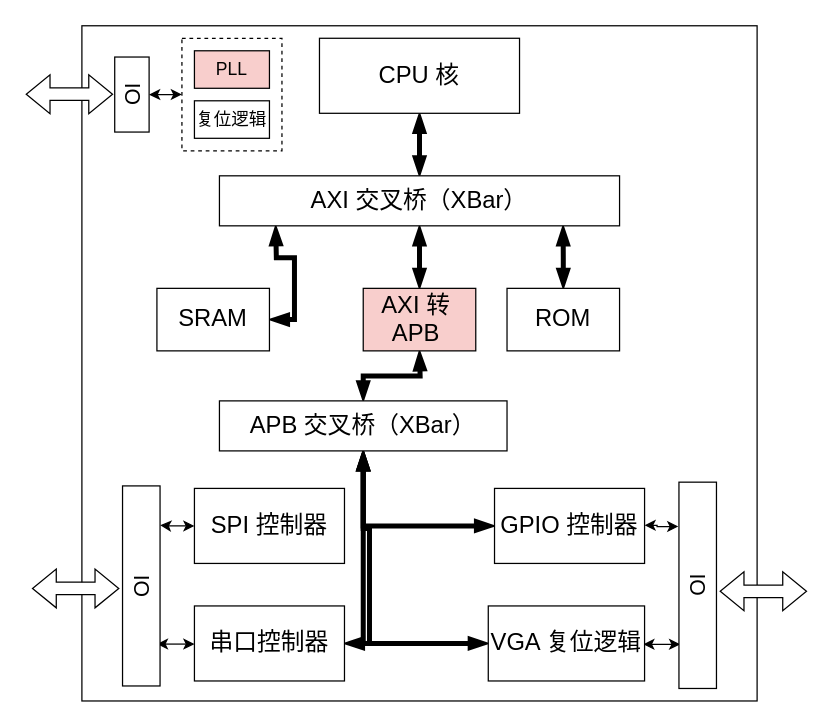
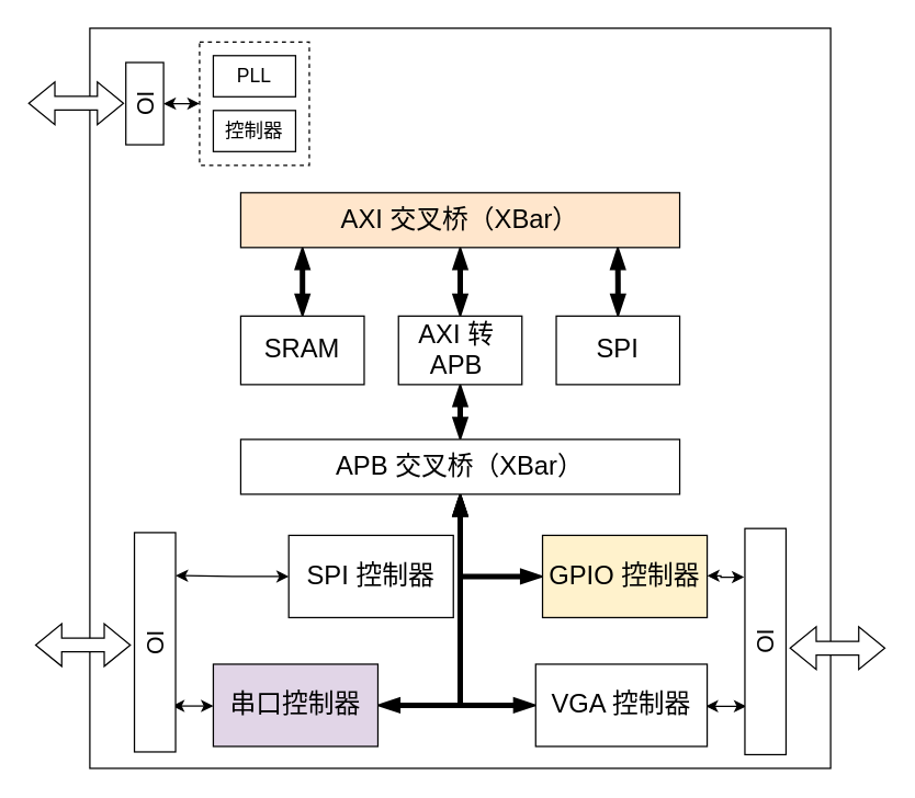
  <mxCell id="0" />
  <mxCell id="1" parent="0" />
  <mxCell id="2" value="" style="rounded=0;whiteSpace=wrap;html=1;connectable=1;editable=0;movable=0;resizable=1;rotatable=1;deletable=1;locked=0;" parent="1" vertex="1"><mxGeometry x="65" y="20" width="540" height="540" as="geometry" /></mxCell>
- <mxCell id="3" style="edgeStyle=orthogonalEdgeStyle;rounded=0;orthogonalLoop=1;jettySize=auto;html=1;entryX=0.5;entryY=1;entryDx=0;entryDy=0;startArrow=blockThin;startFill=1;strokeWidth=4;endArrow=blockThin;endFill=1;" parent="1" source="18" target="19" edge="1"><mxGeometry relative="1" as="geometry" /></mxCell>
  <mxCell id="4" style="edgeStyle=orthogonalEdgeStyle;rounded=0;orthogonalLoop=1;jettySize=auto;html=1;strokeColor=default;strokeWidth=4;align=center;verticalAlign=middle;fontFamily=Helvetica;fontSize=11;fontColor=default;labelBackgroundColor=default;startArrow=blockThin;startFill=1;endArrow=blockThin;endFill=1;" parent="1" source="18" edge="1"><mxGeometry relative="1" as="geometry"><mxPoint x="335" y="230" as="targetPoint" /></mxGeometry></mxCell>
  <mxCell id="5" style="edgeStyle=orthogonalEdgeStyle;rounded=0;orthogonalLoop=1;jettySize=auto;html=1;strokeColor=default;strokeWidth=4;align=center;verticalAlign=middle;fontFamily=Helvetica;fontSize=11;fontColor=default;labelBackgroundColor=default;startArrow=blockThin;startFill=1;endArrow=blockThin;endFill=1;" parent="1" source="6" edge="1"><mxGeometry relative="1" as="geometry"><mxPoint x="220" y="180" as="targetPoint" /></mxGeometry></mxCell>
- <mxCell id="6" value="&lt;font style=&quot;font-size: 19px;&quot;&gt;SRAM&lt;/font&gt;" style="rounded=0;whiteSpace=wrap;html=1;" parent="1" vertex="1"><mxGeometry x="125" y="230" width="90" height="50" as="geometry" /></mxCell>
+ <mxCell id="6" value="&lt;font style=&quot;font-size: 19px;&quot;&gt;SRAM&lt;/font&gt;" style="rounded=0;whiteSpace=wrap;html=1;" parent="1" vertex="1"><mxGeometry x="175" y="230" width="90" height="50" as="geometry" /></mxCell>
  <mxCell id="7" style="edgeStyle=orthogonalEdgeStyle;rounded=0;orthogonalLoop=1;jettySize=auto;html=1;exitX=0.5;exitY=0;exitDx=0;exitDy=0;strokeColor=default;strokeWidth=4;align=center;verticalAlign=middle;fontFamily=Helvetica;fontSize=11;fontColor=default;labelBackgroundColor=default;startArrow=blockThin;startFill=1;endArrow=blockThin;endFill=1;" parent="1" source="8" edge="1"><mxGeometry relative="1" as="geometry"><mxPoint x="449.857" y="180" as="targetPoint" /></mxGeometry></mxCell>
- <mxCell id="8" value="&lt;font style=&quot;font-size: 19px;&quot;&gt;ROM&lt;/font&gt;" style="rounded=0;whiteSpace=wrap;html=1;" parent="1" vertex="1"><mxGeometry x="405" y="230" width="90" height="50" as="geometry" /></mxCell>
+ <mxCell id="8" value="&lt;font style=&quot;font-size: 19px;&quot;&gt;SPI&lt;/font&gt;" style="rounded=0;whiteSpace=wrap;html=1;" parent="1" vertex="1"><mxGeometry x="405" y="230" width="90" height="50" as="geometry" /></mxCell>
  <mxCell id="9" style="edgeStyle=orthogonalEdgeStyle;rounded=0;orthogonalLoop=1;jettySize=auto;html=1;strokeColor=default;strokeWidth=4;align=center;verticalAlign=middle;fontFamily=Helvetica;fontSize=11;fontColor=default;labelBackgroundColor=default;startArrow=blockThin;startFill=1;endArrow=blockThin;endFill=1;" parent="1" source="15" edge="1"><mxGeometry relative="1" as="geometry"><mxPoint x="335" y="280" as="targetPoint" /></mxGeometry></mxCell>
- <mxCell id="10" value="&lt;font style=&quot;font-size: 19px;&quot;&gt;AXI 转&amp;nbsp;&lt;/font&gt;&lt;div&gt;&lt;font style=&quot;font-size: 19px;&quot;&gt;APB&amp;nbsp;&lt;/font&gt;&lt;/div&gt;" style="rounded=0;whiteSpace=wrap;html=1;fillColor=#f8cecc;" parent="1" vertex="1"><mxGeometry x="290" y="230" width="90" height="50" as="geometry" /></mxCell>
+ <mxCell id="10" value="&lt;font style=&quot;font-size: 19px;&quot;&gt;AXI 转&amp;nbsp;&lt;/font&gt;&lt;div&gt;&lt;font style=&quot;font-size: 19px;&quot;&gt;APB&amp;nbsp;&lt;/font&gt;&lt;/div&gt;" style="rounded=0;whiteSpace=wrap;html=1;" parent="1" vertex="1"><mxGeometry x="290" y="230" width="90" height="50" as="geometry" /></mxCell>
  <mxCell id="11" style="edgeStyle=orthogonalEdgeStyle;rounded=0;orthogonalLoop=1;jettySize=auto;html=1;entryX=1;entryY=0.5;entryDx=0;entryDy=0;strokeColor=default;strokeWidth=4;align=center;verticalAlign=middle;fontFamily=Helvetica;fontSize=11;fontColor=default;labelBackgroundColor=default;startArrow=blockThin;startFill=1;endArrow=blockThin;endFill=1;" parent="1" source="15" target="16" edge="1"><mxGeometry relative="1" as="geometry" /></mxCell>
  <mxCell id="12" style="edgeStyle=orthogonalEdgeStyle;rounded=0;orthogonalLoop=1;jettySize=auto;html=1;entryX=0;entryY=0.5;entryDx=0;entryDy=0;strokeColor=default;strokeWidth=4;align=center;verticalAlign=middle;fontFamily=Helvetica;fontSize=11;fontColor=default;labelBackgroundColor=default;startArrow=blockThin;startFill=1;endArrow=blockThin;endFill=1;" parent="1" source="15" target="17" edge="1"><mxGeometry relative="1" as="geometry" /></mxCell>
  <mxCell id="13" style="edgeStyle=orthogonalEdgeStyle;rounded=0;orthogonalLoop=1;jettySize=auto;html=1;entryX=0;entryY=0.5;entryDx=0;entryDy=0;strokeColor=default;strokeWidth=4;align=center;verticalAlign=middle;fontFamily=Helvetica;fontSize=11;fontColor=default;labelBackgroundColor=default;startArrow=blockThin;startFill=1;endArrow=blockThin;endFill=1;" parent="1" source="15" target="34" edge="1"><mxGeometry relative="1" as="geometry" /></mxCell>
- <mxCell id="14" value="&lt;font style=&quot;font-size: 19px;&quot;&gt;SPI 控制器&lt;/font&gt;" style="rounded=0;whiteSpace=wrap;html=1;" parent="1" vertex="1"><mxGeometry x="155" y="390" width="120" height="60" as="geometry" /></mxCell>
- <mxCell id="15" value="&lt;font style=&quot;font-size: 19px;&quot;&gt;APB 交叉桥（XBar）&lt;/font&gt;" style="rounded=0;whiteSpace=wrap;html=1;" parent="1" vertex="1"><mxGeometry x="175" y="320" width="230" height="40" as="geometry" /></mxCell>
- <mxCell id="16" value="&lt;font style=&quot;font-size: 19px;&quot;&gt;串口控制器&lt;/font&gt;" style="rounded=0;whiteSpace=wrap;html=1;" parent="1" vertex="1"><mxGeometry x="155" y="484" width="120" height="60" as="geometry" /></mxCell>
- <mxCell id="17" value="&lt;font style=&quot;font-size: 19px;&quot;&gt;GPIO 控制器&lt;/font&gt;" style="rounded=0;whiteSpace=wrap;html=1;" parent="1" vertex="1"><mxGeometry x="395" y="390" width="120" height="60" as="geometry" /></mxCell>
- <mxCell id="18" value="&lt;font style=&quot;font-size: 19px;&quot;&gt;AXI 交叉桥（XBar）&lt;/font&gt;" style="rounded=0;whiteSpace=wrap;html=1;" parent="1" vertex="1"><mxGeometry x="175" y="140" width="320" height="40" as="geometry" /></mxCell>
- <mxCell id="19" value="&lt;font style=&quot;font-size: 19px;&quot;&gt;CPU 核&lt;/font&gt;" style="rounded=0;whiteSpace=wrap;html=1;" parent="1" vertex="1"><mxGeometry x="255" y="30" width="160" height="60" as="geometry" /></mxCell>
+ <mxCell id="14" value="&lt;font style=&quot;font-size: 19px;&quot;&gt;SPI 控制器&lt;/font&gt;" style="rounded=0;whiteSpace=wrap;html=1;" parent="1" vertex="1"><mxGeometry x="210" y="390" width="120" height="60" as="geometry" /></mxCell>
+ <mxCell id="15" value="&lt;font style=&quot;font-size: 19px;&quot;&gt;APB 交叉桥（XBar）&lt;/font&gt;" style="rounded=0;whiteSpace=wrap;html=1;" parent="1" vertex="1"><mxGeometry x="175" y="320" width="320" height="40" as="geometry" /></mxCell>
+ <mxCell id="16" value="&lt;font style=&quot;font-size: 19px;&quot;&gt;串口控制器&lt;/font&gt;" style="rounded=0;whiteSpace=wrap;html=1;fillColor=#e1d5e7;" parent="1" vertex="1"><mxGeometry x="155" y="484" width="120" height="60" as="geometry" /></mxCell>
+ <mxCell id="17" value="&lt;font style=&quot;font-size: 19px;&quot;&gt;GPIO 控制器&lt;/font&gt;" style="rounded=0;whiteSpace=wrap;html=1;fillColor=#fff2cc;" parent="1" vertex="1"><mxGeometry x="395" y="390" width="120" height="60" as="geometry" /></mxCell>
+ <mxCell id="18" value="&lt;font style=&quot;font-size: 19px;&quot;&gt;AXI 交叉桥（XBar）&lt;/font&gt;" style="rounded=0;whiteSpace=wrap;html=1;fillColor=#ffe6cc;" parent="1" vertex="1"><mxGeometry x="175" y="140" width="320" height="40" as="geometry" /></mxCell>
  <mxCell id="20" style="edgeStyle=orthogonalEdgeStyle;rounded=0;orthogonalLoop=1;jettySize=auto;html=1;entryX=0.196;entryY=-0.004;entryDx=0;entryDy=0;entryPerimeter=0;startArrow=classic;startFill=1;" parent="1" source="14" target="23" edge="1"><mxGeometry relative="1" as="geometry" /></mxCell>
  <mxCell id="21" style="edgeStyle=orthogonalEdgeStyle;rounded=0;orthogonalLoop=1;jettySize=auto;html=1;startArrow=classic;startFill=1;" parent="1" edge="1"><mxGeometry relative="1" as="geometry"><mxPoint x="155" y="514.5" as="sourcePoint" /><mxPoint x="125" y="514" as="targetPoint" /></mxGeometry></mxCell>
  <mxCell id="22" style="edgeStyle=orthogonalEdgeStyle;rounded=0;orthogonalLoop=1;jettySize=auto;html=1;entryX=0.196;entryY=-0.004;entryDx=0;entryDy=0;entryPerimeter=0;startArrow=classic;startFill=1;" parent="1" edge="1"><mxGeometry relative="1" as="geometry"><mxPoint x="542" y="420.5" as="sourcePoint" /><mxPoint x="515" y="419.5" as="targetPoint" /><Array as="points"><mxPoint x="525" y="421" /></Array></mxGeometry></mxCell>
  <mxCell id="23" value="&lt;font style=&quot;font-size: 17px;&quot;&gt;IO&lt;/font&gt;" style="rounded=0;whiteSpace=wrap;html=1;rotation=90;" parent="1" vertex="1"><mxGeometry x="32.5" y="453" width="160" height="30" as="geometry" /></mxCell>
  <mxCell id="24" value="" style="shape=flexArrow;endArrow=classic;startArrow=classic;html=1;rounded=0;fillColor=default;" parent="1" edge="1"><mxGeometry width="100" height="100" relative="1" as="geometry"><mxPoint x="25" y="470" as="sourcePoint" /><mxPoint x="95" y="470" as="targetPoint" /></mxGeometry></mxCell>
  <mxCell id="25" value="" style="shape=flexArrow;endArrow=classic;startArrow=classic;html=1;rounded=0;fillColor=default;" parent="1" edge="1"><mxGeometry width="100" height="100" relative="1" as="geometry"><mxPoint x="575" y="472.26" as="sourcePoint" /><mxPoint x="645" y="472.26" as="targetPoint" /></mxGeometry></mxCell>
  <mxCell id="26" value="" style="group" parent="1" vertex="1" connectable="0"><mxGeometry x="145" y="30" width="80" height="90" as="geometry" /></mxCell>
- <mxCell id="27" value="&lt;font style=&quot;font-size: 14px;&quot;&gt;PLL&lt;/font&gt;" style="rounded=0;whiteSpace=wrap;html=1;fillColor=#f8cecc;" parent="26" vertex="1"><mxGeometry x="10" y="10" width="60" height="30" as="geometry" /></mxCell>
- <mxCell id="28" value="&lt;span style=&quot;font-size: 14px;&quot;&gt;复位逻辑&lt;/span&gt;" style="rounded=0;whiteSpace=wrap;html=1;" parent="26" vertex="1"><mxGeometry x="10" y="50" width="60" height="30" as="geometry" /></mxCell>
+ <mxCell id="27" value="&lt;font style=&quot;font-size: 14px;&quot;&gt;PLL&lt;/font&gt;" style="rounded=0;whiteSpace=wrap;html=1;" parent="26" vertex="1"><mxGeometry x="10" y="10" width="60" height="30" as="geometry" /></mxCell>
+ <mxCell id="28" value="&lt;span style=&quot;font-size: 14px;&quot;&gt;控制器&lt;/span&gt;" style="rounded=0;whiteSpace=wrap;html=1;" parent="26" vertex="1"><mxGeometry x="10" y="50" width="60" height="30" as="geometry" /></mxCell>
  <mxCell id="29" value="" style="rounded=0;whiteSpace=wrap;html=1;fillColor=none;dashed=1;" parent="26" vertex="1"><mxGeometry width="80" height="90" as="geometry" /></mxCell>
  <mxCell id="30" value="&lt;font style=&quot;font-size: 17px;&quot;&gt;IO&lt;/font&gt;" style="rounded=0;whiteSpace=wrap;html=1;rotation=90;" parent="1" vertex="1"><mxGeometry x="75" y="61.25" width="60" height="27.5" as="geometry" /></mxCell>
  <mxCell id="31" value="" style="edgeStyle=orthogonalEdgeStyle;rounded=0;orthogonalLoop=1;jettySize=auto;html=1;startArrow=classic;startFill=1;" parent="1" source="29" target="30" edge="1"><mxGeometry relative="1" as="geometry" /></mxCell>
  <mxCell id="32" value="" style="shape=flexArrow;endArrow=classic;startArrow=classic;html=1;rounded=0;fillColor=default;" parent="1" edge="1"><mxGeometry width="100" height="100" relative="1" as="geometry"><mxPoint x="20" y="74.76" as="sourcePoint" /><mxPoint x="90" y="74.76" as="targetPoint" /></mxGeometry></mxCell>
  <mxCell id="33" style="edgeStyle=orthogonalEdgeStyle;rounded=0;orthogonalLoop=1;jettySize=auto;html=1;startArrow=classic;startFill=1;exitX=0.786;exitY=1.101;exitDx=0;exitDy=0;exitPerimeter=0;" parent="1" edge="1"><mxGeometry relative="1" as="geometry"><mxPoint x="543.47" y="514.69" as="sourcePoint" /><mxPoint x="514" y="513.75" as="targetPoint" /></mxGeometry></mxCell>
- <mxCell id="34" value="&lt;font style=&quot;font-size: 19px;&quot;&gt;VGA 复位逻辑&lt;/font&gt;" style="rounded=0;whiteSpace=wrap;html=1;" parent="1" vertex="1"><mxGeometry x="390" y="484" width="125" height="60" as="geometry" /></mxCell>
+ <mxCell id="34" value="&lt;font style=&quot;font-size: 19px;&quot;&gt;VGA 控制器&lt;/font&gt;" style="rounded=0;whiteSpace=wrap;html=1;" parent="1" vertex="1"><mxGeometry x="390" y="484" width="125" height="60" as="geometry" /></mxCell>
  <mxCell id="35" value="&lt;font style=&quot;font-size: 17px;&quot;&gt;IO&lt;/font&gt;" style="rounded=0;whiteSpace=wrap;html=1;rotation=90;" parent="1" vertex="1"><mxGeometry x="475" y="452.5" width="165" height="30" as="geometry" /></mxCell>
